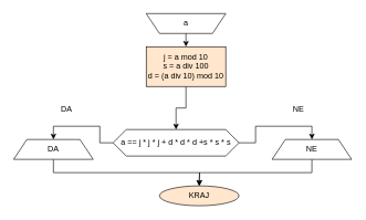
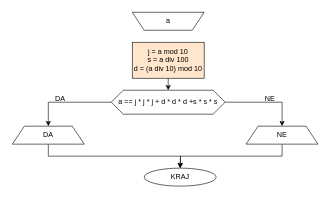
  <mxCell id="0" />
  <mxCell id="1" parent="0" />
  <mxCell id="2" value="" style="shape=trapezoid;perimeter=trapezoidPerimeter;whiteSpace=wrap;html=1;fixedSize=1;rotation=-180;" vertex="1" parent="1"><mxGeometry x="220" y="20" width="120" height="30" as="geometry" /></mxCell>
- <mxCell id="3" style="edgeStyle=orthogonalEdgeStyle;rounded=0;orthogonalLoop=1;jettySize=auto;html=1;exitX=0.5;exitY=1;exitDx=0;exitDy=0;entryX=0.5;entryY=0;entryDx=0;entryDy=0;" edge="1" parent="1" source="4" target="6"><mxGeometry relative="1" as="geometry" /></mxCell>
  <mxCell id="4" value="a" style="text;html=1;align=center;verticalAlign=middle;whiteSpace=wrap;rounded=0;" vertex="1" parent="1"><mxGeometry x="250" y="20" width="60" height="30" as="geometry" /></mxCell>
  <mxCell id="5" style="edgeStyle=orthogonalEdgeStyle;rounded=0;orthogonalLoop=1;jettySize=auto;html=1;exitX=0.5;exitY=1;exitDx=0;exitDy=0;entryX=0.5;entryY=0;entryDx=0;entryDy=0;" edge="1" parent="1" source="6" target="9"><mxGeometry relative="1" as="geometry" /></mxCell>
  <mxCell id="6" value="j = a mod 10&lt;div&gt;s = a div 100&lt;/div&gt;&lt;div&gt;d = (a div 10) mod 10&lt;/div&gt;" style="rounded=0;whiteSpace=wrap;html=1;fillColor=#ffe6cc;" vertex="1" parent="1"><mxGeometry x="220" y="70" width="120" height="60" as="geometry" /></mxCell>
  <mxCell id="7" style="edgeStyle=orthogonalEdgeStyle;rounded=0;orthogonalLoop=1;jettySize=auto;html=1;exitX=0;exitY=0.5;exitDx=0;exitDy=0;entryX=0.5;entryY=0;entryDx=0;entryDy=0;" edge="1" parent="1" source="9" target="11"><mxGeometry relative="1" as="geometry" /></mxCell>
  <mxCell id="8" style="edgeStyle=orthogonalEdgeStyle;rounded=0;orthogonalLoop=1;jettySize=auto;html=1;exitX=1;exitY=0.5;exitDx=0;exitDy=0;entryX=0.5;entryY=0;entryDx=0;entryDy=0;" edge="1" parent="1" source="9" target="14"><mxGeometry relative="1" as="geometry" /></mxCell>
- <mxCell id="9" value="a == j * j * j + d * d * d +s * s * s" style="shape=hexagon;perimeter=hexagonPerimeter2;whiteSpace=wrap;html=1;fixedSize=1;" vertex="1" parent="1"><mxGeometry x="170" y="195" width="190" height="40" as="geometry" /></mxCell>
+ <mxCell id="9" value="a == j * j * j + d * d * d +s * s * s" style="shape=hexagon;perimeter=hexagonPerimeter2;whiteSpace=wrap;html=1;fixedSize=1;" vertex="1" parent="1"><mxGeometry x="185" y="150" width="190" height="40" as="geometry" /></mxCell>
  <mxCell id="10" style="edgeStyle=orthogonalEdgeStyle;rounded=0;orthogonalLoop=1;jettySize=auto;html=1;exitX=0.5;exitY=1;exitDx=0;exitDy=0;" edge="1" parent="1" source="11"><mxGeometry relative="1" as="geometry"><mxPoint x="300" y="280" as="targetPoint" /></mxGeometry></mxCell>
  <mxCell id="11" value="DA" style="shape=trapezoid;perimeter=trapezoidPerimeter;whiteSpace=wrap;html=1;fixedSize=1;" vertex="1" parent="1"><mxGeometry x="20" y="210" width="120" height="30" as="geometry" /></mxCell>
  <mxCell id="12" value="DA" style="text;html=1;align=center;verticalAlign=middle;whiteSpace=wrap;rounded=0;" vertex="1" parent="1"><mxGeometry x="70" y="150" width="60" height="30" as="geometry" /></mxCell>
  <mxCell id="13" style="edgeStyle=orthogonalEdgeStyle;rounded=0;orthogonalLoop=1;jettySize=auto;html=1;exitX=0.5;exitY=1;exitDx=0;exitDy=0;" edge="1" parent="1" source="14"><mxGeometry relative="1" as="geometry"><mxPoint x="300" y="280" as="targetPoint" /></mxGeometry></mxCell>
  <mxCell id="14" value="NE" style="shape=trapezoid;perimeter=trapezoidPerimeter;whiteSpace=wrap;html=1;fixedSize=1;" vertex="1" parent="1"><mxGeometry x="410" y="210" width="120" height="30" as="geometry" /></mxCell>
  <mxCell id="15" value="NE" style="text;html=1;align=center;verticalAlign=middle;whiteSpace=wrap;rounded=0;" vertex="1" parent="1"><mxGeometry x="420" y="150" width="60" height="30" as="geometry" /></mxCell>
- <mxCell id="16" value="KRAJ" style="ellipse;whiteSpace=wrap;html=1;fillColor=#ffe6cc;" vertex="1" parent="1"><mxGeometry x="240" y="280" width="120" height="30" as="geometry" /></mxCell>
+ <mxCell id="16" value="KRAJ" style="ellipse;whiteSpace=wrap;html=1;" vertex="1" parent="1"><mxGeometry x="240" y="280" width="120" height="30" as="geometry" /></mxCell>
